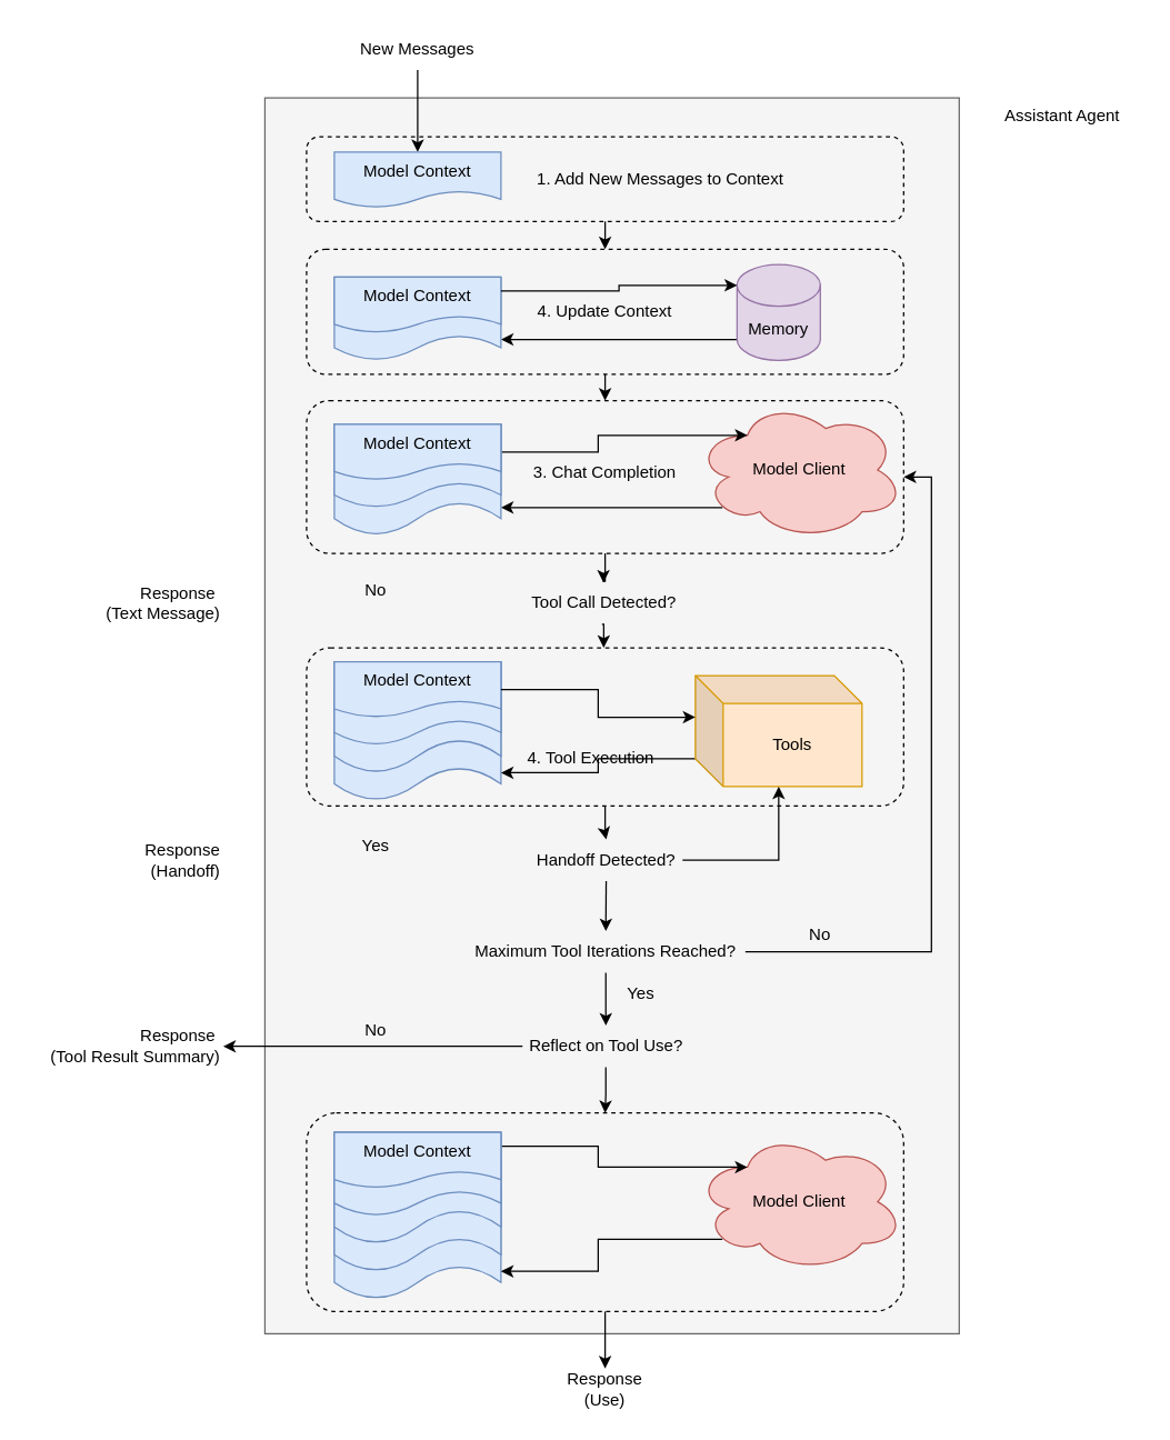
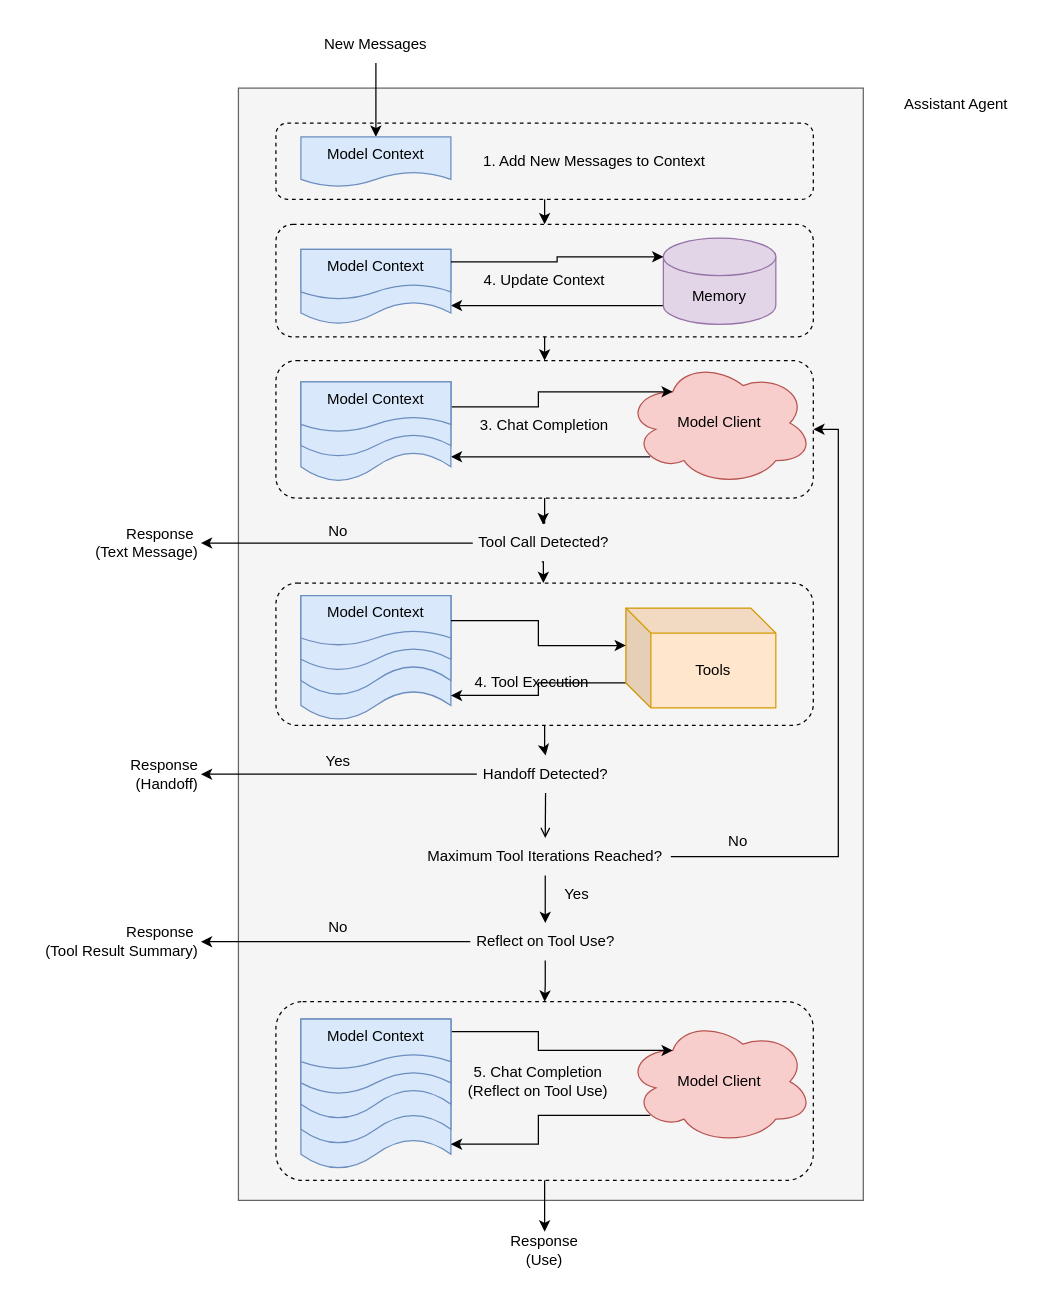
  <mxCell id="0" />
  <mxCell id="1" parent="0" />
  <mxCell id="2" value="" style="rounded=0;whiteSpace=wrap;html=1;fillColor=#f5f5f5;strokeColor=#666666;fontColor=#333333;" parent="1" vertex="1"><mxGeometry x="190" y="70" width="500" height="890" as="geometry" /></mxCell>
  <mxCell id="3" value="" style="rounded=1;whiteSpace=wrap;html=1;fillColor=none;dashed=1;" parent="1" vertex="1"><mxGeometry x="220" y="801" width="430" height="143" as="geometry" /></mxCell>
  <mxCell id="4" style="edgeStyle=orthogonalEdgeStyle;rounded=0;orthogonalLoop=1;jettySize=auto;html=1;exitX=0.5;exitY=1;exitDx=0;exitDy=0;entryX=0.5;entryY=0;entryDx=0;entryDy=0;" parent="1" source="5" target="7" edge="1"><mxGeometry relative="1" as="geometry" /></mxCell>
  <mxCell id="5" value="" style="rounded=1;whiteSpace=wrap;html=1;fillColor=none;dashed=1;" parent="1" vertex="1"><mxGeometry x="220" y="98" width="430" height="61" as="geometry" /></mxCell>
  <mxCell id="6" style="edgeStyle=orthogonalEdgeStyle;rounded=0;orthogonalLoop=1;jettySize=auto;html=1;exitX=0.5;exitY=1;exitDx=0;exitDy=0;entryX=0.5;entryY=0;entryDx=0;entryDy=0;" parent="1" source="7" target="9" edge="1"><mxGeometry relative="1" as="geometry" /></mxCell>
  <mxCell id="7" value="" style="rounded=1;whiteSpace=wrap;html=1;fillColor=none;dashed=1;" parent="1" vertex="1"><mxGeometry x="220" y="179" width="430" height="90" as="geometry" /></mxCell>
  <mxCell id="8" value="" style="edgeStyle=orthogonalEdgeStyle;rounded=0;orthogonalLoop=1;jettySize=auto;html=1;" parent="1" source="9" target="51" edge="1"><mxGeometry relative="1" as="geometry" /></mxCell>
  <mxCell id="9" value="" style="rounded=1;whiteSpace=wrap;html=1;fillColor=none;dashed=1;" parent="1" vertex="1"><mxGeometry x="220" y="288" width="430" height="110" as="geometry" /></mxCell>
  <mxCell id="10" value="" style="edgeStyle=orthogonalEdgeStyle;rounded=0;orthogonalLoop=1;jettySize=auto;html=1;" parent="1" source="11" target="61" edge="1"><mxGeometry relative="1" as="geometry" /></mxCell>
  <mxCell id="11" value="" style="rounded=1;whiteSpace=wrap;html=1;fillColor=none;dashed=1;" parent="1" vertex="1"><mxGeometry x="220" y="466" width="430" height="114" as="geometry" /></mxCell>
  <mxCell id="12" value="" style="edgeStyle=orthogonalEdgeStyle;rounded=0;orthogonalLoop=1;jettySize=auto;html=1;exitX=0.5;exitY=1;exitDx=0;exitDy=0;" parent="1" source="3" target="42" edge="1"><mxGeometry relative="1" as="geometry" /></mxCell>
  <mxCell id="13" value="Model Context" style="shape=document;whiteSpace=wrap;html=1;boundedLbl=1;fillColor=#dae8fc;strokeColor=#6c8ebf;" parent="1" vertex="1"><mxGeometry x="240" y="855" width="120" height="80" as="geometry" /></mxCell>
  <mxCell id="14" value="Model Context" style="shape=document;whiteSpace=wrap;html=1;boundedLbl=1;fillColor=#dae8fc;strokeColor=#6c8ebf;" parent="1" vertex="1"><mxGeometry x="240" y="496" width="120" height="80" as="geometry" /></mxCell>
  <mxCell id="15" style="edgeStyle=orthogonalEdgeStyle;rounded=0;orthogonalLoop=1;jettySize=auto;html=1;entryX=0.5;entryY=0;entryDx=0;entryDy=0;" parent="1" source="16" target="23" edge="1"><mxGeometry relative="1" as="geometry" /></mxCell>
  <mxCell id="16" value="New Messages" style="text;html=1;align=center;verticalAlign=middle;whiteSpace=wrap;rounded=0;" parent="1" vertex="1"><mxGeometry x="255" y="20" width="90" height="30" as="geometry" /></mxCell>
  <mxCell id="17" style="edgeStyle=orthogonalEdgeStyle;rounded=0;orthogonalLoop=1;jettySize=auto;html=1;exitX=0;exitY=1;exitDx=0;exitDy=-15;exitPerimeter=0;entryX=1;entryY=0.75;entryDx=0;entryDy=0;" parent="1" source="18" target="25" edge="1"><mxGeometry relative="1" as="geometry" /></mxCell>
- <mxCell id="18" value="Memory" style="shape=cylinder3;whiteSpace=wrap;html=1;boundedLbl=1;backgroundOutline=1;size=15;fillColor=#e1d5e7;strokeColor=#9673a6;" parent="1" vertex="1"><mxGeometry x="530" y="190" width="60" height="69" as="geometry" /></mxCell>
+ <mxCell id="18" value="Memory" style="shape=cylinder3;whiteSpace=wrap;html=1;boundedLbl=1;backgroundOutline=1;size=15;fillColor=#e1d5e7;strokeColor=#9673a6;" parent="1" vertex="1"><mxGeometry x="530" y="190" width="90" height="69" as="geometry" /></mxCell>
  <mxCell id="19" style="edgeStyle=orthogonalEdgeStyle;rounded=0;orthogonalLoop=1;jettySize=auto;html=1;exitX=0.13;exitY=0.77;exitDx=0;exitDy=0;exitPerimeter=0;entryX=1;entryY=0.75;entryDx=0;entryDy=0;" parent="1" source="20" target="46" edge="1"><mxGeometry relative="1" as="geometry" /></mxCell>
  <mxCell id="20" value="Model Client" style="ellipse;shape=cloud;whiteSpace=wrap;html=1;fillColor=#f8cecc;strokeColor=#b85450;" parent="1" vertex="1"><mxGeometry x="500" y="288" width="150" height="100" as="geometry" /></mxCell>
  <mxCell id="21" style="edgeStyle=orthogonalEdgeStyle;rounded=0;orthogonalLoop=1;jettySize=auto;html=1;exitX=0;exitY=0;exitDx=0;exitDy=60;exitPerimeter=0;entryX=1;entryY=0.75;entryDx=0;entryDy=0;" parent="1" source="22" target="14" edge="1"><mxGeometry relative="1" as="geometry" /></mxCell>
  <mxCell id="22" value="Tools" style="shape=cube;whiteSpace=wrap;html=1;boundedLbl=1;backgroundOutline=1;darkOpacity=0.05;darkOpacity2=0.1;fillColor=#ffe6cc;strokeColor=#d79b00;" parent="1" vertex="1"><mxGeometry x="500" y="486" width="120" height="80" as="geometry" /></mxCell>
  <mxCell id="23" value="Model Context" style="shape=document;whiteSpace=wrap;html=1;boundedLbl=1;fillColor=#dae8fc;strokeColor=#6c8ebf;" parent="1" vertex="1"><mxGeometry x="240" y="109" width="120" height="40" as="geometry" /></mxCell>
  <mxCell id="24" value="1. Add New Messages to Context" style="text;html=1;align=center;verticalAlign=middle;whiteSpace=wrap;rounded=0;" parent="1" vertex="1"><mxGeometry x="380" y="113.5" width="190" height="30" as="geometry" /></mxCell>
  <mxCell id="25" value="Model Context" style="shape=document;whiteSpace=wrap;html=1;boundedLbl=1;fillColor=#dae8fc;strokeColor=#6c8ebf;" parent="1" vertex="1"><mxGeometry x="240" y="199" width="120" height="60" as="geometry" /></mxCell>
  <mxCell id="26" value="4. Update Context" style="text;html=1;align=center;verticalAlign=middle;whiteSpace=wrap;rounded=0;" parent="1" vertex="1"><mxGeometry x="380" y="209" width="110" height="30" as="geometry" /></mxCell>
  <mxCell id="27" value="Model Context" style="shape=document;whiteSpace=wrap;html=1;boundedLbl=1;fillColor=#dae8fc;strokeColor=#6c8ebf;" parent="1" vertex="1"><mxGeometry x="240" y="199" width="120" height="40" as="geometry" /></mxCell>
  <mxCell id="28" style="edgeStyle=orthogonalEdgeStyle;rounded=0;orthogonalLoop=1;jettySize=auto;html=1;entryX=0.25;entryY=0.25;entryDx=0;entryDy=0;entryPerimeter=0;" parent="1" source="48" target="20" edge="1"><mxGeometry relative="1" as="geometry" /></mxCell>
  <mxCell id="29" value="3. Chat Completion" style="text;html=1;align=center;verticalAlign=middle;whiteSpace=wrap;rounded=0;" parent="1" vertex="1"><mxGeometry x="380" y="325" width="110" height="30" as="geometry" /></mxCell>
  <mxCell id="30" value="Model Context" style="shape=document;whiteSpace=wrap;html=1;boundedLbl=1;fillColor=#dae8fc;strokeColor=#6c8ebf;" parent="1" vertex="1"><mxGeometry x="240" y="476" width="120" height="80" as="geometry" /></mxCell>
  <mxCell id="31" value="Model Context" style="shape=document;whiteSpace=wrap;html=1;boundedLbl=1;fillColor=#dae8fc;strokeColor=#6c8ebf;" parent="1" vertex="1"><mxGeometry x="240" y="476" width="120" height="60" as="geometry" /></mxCell>
  <mxCell id="32" value="Model Context" style="shape=document;whiteSpace=wrap;html=1;boundedLbl=1;fillColor=#dae8fc;strokeColor=#6c8ebf;" parent="1" vertex="1"><mxGeometry x="240" y="476" width="120" height="40" as="geometry" /></mxCell>
  <mxCell id="33" value="4. Tool Execution" style="text;html=1;align=center;verticalAlign=middle;whiteSpace=wrap;rounded=0;" parent="1" vertex="1"><mxGeometry x="370" y="531" width="110" height="30" as="geometry" /></mxCell>
  <mxCell id="34" style="edgeStyle=orthogonalEdgeStyle;rounded=0;orthogonalLoop=1;jettySize=auto;html=1;exitX=0.13;exitY=0.77;exitDx=0;exitDy=0;exitPerimeter=0;entryX=1;entryY=0.75;entryDx=0;entryDy=0;" parent="1" source="35" target="13" edge="1"><mxGeometry relative="1" as="geometry"><mxPoint x="380" y="895" as="targetPoint" /></mxGeometry></mxCell>
  <mxCell id="35" value="Model Client" style="ellipse;shape=cloud;whiteSpace=wrap;html=1;fillColor=#f8cecc;strokeColor=#b85450;" parent="1" vertex="1"><mxGeometry x="500" y="815" width="150" height="100" as="geometry" /></mxCell>
  <mxCell id="36" style="edgeStyle=orthogonalEdgeStyle;rounded=0;orthogonalLoop=1;jettySize=auto;html=1;entryX=0.25;entryY=0.25;entryDx=0;entryDy=0;entryPerimeter=0;exitX=1;exitY=0.25;exitDx=0;exitDy=0;" parent="1" source="41" target="35" edge="1"><mxGeometry relative="1" as="geometry"><mxPoint x="380" y="855" as="sourcePoint" /></mxGeometry></mxCell>
+ <mxCell id="37" value="5. Chat Completion (Reflect on Tool Use)" style="text;html=1;align=center;verticalAlign=middle;whiteSpace=wrap;rounded=0;" parent="1" vertex="1"><mxGeometry x="365" y="850" width="130" height="30" as="geometry" /></mxCell>
  <mxCell id="38" value="Model Context" style="shape=document;whiteSpace=wrap;html=1;boundedLbl=1;fillColor=#dae8fc;strokeColor=#6c8ebf;" parent="1" vertex="1"><mxGeometry x="240" y="835" width="120" height="80" as="geometry" /></mxCell>
  <mxCell id="39" value="Model Context" style="shape=document;whiteSpace=wrap;html=1;boundedLbl=1;fillColor=#dae8fc;strokeColor=#6c8ebf;" parent="1" vertex="1"><mxGeometry x="240" y="815" width="120" height="80" as="geometry" /></mxCell>
  <mxCell id="40" value="Model Context" style="shape=document;whiteSpace=wrap;html=1;boundedLbl=1;fillColor=#dae8fc;strokeColor=#6c8ebf;" parent="1" vertex="1"><mxGeometry x="240" y="815" width="120" height="60" as="geometry" /></mxCell>
  <mxCell id="41" value="Model Context" style="shape=document;whiteSpace=wrap;html=1;boundedLbl=1;fillColor=#dae8fc;strokeColor=#6c8ebf;" parent="1" vertex="1"><mxGeometry x="240" y="815" width="120" height="40" as="geometry" /></mxCell>
  <mxCell id="42" value="Response&lt;div&gt;(Use)&lt;/div&gt;" style="text;html=1;align=center;verticalAlign=middle;whiteSpace=wrap;rounded=0;" parent="1" vertex="1"><mxGeometry x="405" y="985" width="60" height="30" as="geometry" /></mxCell>
  <mxCell id="43" value="Response&amp;nbsp;&lt;div&gt;(Tool Result Summary)&lt;/div&gt;" style="text;html=1;align=right;verticalAlign=middle;whiteSpace=wrap;rounded=0;" parent="1" vertex="1"><mxGeometry x="20" y="738" width="140" height="30" as="geometry" /></mxCell>
  <mxCell id="44" value="Response&amp;nbsp;&lt;div&gt;&lt;span style=&quot;background-color: initial;&quot;&gt;(Text Message)&lt;/span&gt;&lt;/div&gt;" style="text;html=1;align=right;verticalAlign=middle;whiteSpace=wrap;rounded=0;" parent="1" vertex="1"><mxGeometry x="20" y="419" width="140" height="30" as="geometry" /></mxCell>
  <mxCell id="45" style="edgeStyle=orthogonalEdgeStyle;rounded=0;orthogonalLoop=1;jettySize=auto;html=1;exitX=1;exitY=0.25;exitDx=0;exitDy=0;entryX=0;entryY=0;entryDx=0;entryDy=15;entryPerimeter=0;" parent="1" source="27" target="18" edge="1"><mxGeometry relative="1" as="geometry" /></mxCell>
  <mxCell id="46" value="Model Context" style="shape=document;whiteSpace=wrap;html=1;boundedLbl=1;fillColor=#dae8fc;strokeColor=#6c8ebf;" parent="1" vertex="1"><mxGeometry x="240" y="305" width="120" height="80" as="geometry" /></mxCell>
  <mxCell id="47" value="Model Context" style="shape=document;whiteSpace=wrap;html=1;boundedLbl=1;fillColor=#dae8fc;strokeColor=#6c8ebf;" parent="1" vertex="1"><mxGeometry x="240" y="305" width="120" height="60" as="geometry" /></mxCell>
  <mxCell id="48" value="Model Context" style="shape=document;whiteSpace=wrap;html=1;boundedLbl=1;fillColor=#dae8fc;strokeColor=#6c8ebf;" parent="1" vertex="1"><mxGeometry x="240" y="305" width="120" height="40" as="geometry" /></mxCell>
+ <mxCell id="49" style="edgeStyle=orthogonalEdgeStyle;rounded=0;orthogonalLoop=1;jettySize=auto;html=1;" parent="1" source="51" target="44" edge="1"><mxGeometry relative="1" as="geometry" /></mxCell>
  <mxCell id="50" style="edgeStyle=orthogonalEdgeStyle;rounded=0;orthogonalLoop=1;jettySize=auto;html=1;exitX=0.5;exitY=1;exitDx=0;exitDy=0;entryX=0.5;entryY=0;entryDx=0;entryDy=0;" parent="1" edge="1"><mxGeometry relative="1" as="geometry"><mxPoint x="432.75" y="449" as="sourcePoint" /><mxPoint x="434" y="466" as="targetPoint" /></mxGeometry></mxCell>
  <mxCell id="51" value="Tool Call Detected?" style="text;html=1;align=center;verticalAlign=middle;whiteSpace=wrap;rounded=0;" parent="1" vertex="1"><mxGeometry x="377.5" y="419" width="112.5" height="30" as="geometry" /></mxCell>
  <mxCell id="52" style="edgeStyle=orthogonalEdgeStyle;rounded=0;orthogonalLoop=1;jettySize=auto;html=1;entryX=1;entryY=0.5;entryDx=0;entryDy=0;" parent="1" source="54" target="43" edge="1"><mxGeometry relative="1" as="geometry" /></mxCell>
  <mxCell id="53" value="" style="edgeStyle=orthogonalEdgeStyle;rounded=0;orthogonalLoop=1;jettySize=auto;html=1;entryX=0.5;entryY=0;entryDx=0;entryDy=0;" parent="1" source="54" target="3" edge="1"><mxGeometry relative="1" as="geometry" /></mxCell>
  <mxCell id="54" value="Reflect on Tool Use?" style="text;html=1;align=center;verticalAlign=middle;whiteSpace=wrap;rounded=0;" parent="1" vertex="1"><mxGeometry x="375.5" y="738" width="120" height="30" as="geometry" /></mxCell>
  <mxCell id="55" value="No" style="text;html=1;align=center;verticalAlign=middle;whiteSpace=wrap;rounded=0;" parent="1" vertex="1"><mxGeometry x="240" y="410" width="60" height="30" as="geometry" /></mxCell>
  <mxCell id="56" value="No" style="text;html=1;align=center;verticalAlign=middle;whiteSpace=wrap;rounded=0;" parent="1" vertex="1"><mxGeometry x="240" y="727" width="60" height="30" as="geometry" /></mxCell>
  <mxCell id="57" style="edgeStyle=orthogonalEdgeStyle;rounded=0;orthogonalLoop=1;jettySize=auto;html=1;exitX=1;exitY=0.5;exitDx=0;exitDy=0;entryX=0;entryY=0;entryDx=0;entryDy=30;entryPerimeter=0;" parent="1" source="32" target="22" edge="1"><mxGeometry relative="1" as="geometry" /></mxCell>
- <mxCell id="58" style="edgeStyle=orthogonalEdgeStyle;rounded=0;orthogonalLoop=1;jettySize=auto;html=1;" parent="1" source="61" target="22" edge="1"><mxGeometry relative="1" as="geometry" /></mxCell>
+ <mxCell id="58" style="edgeStyle=orthogonalEdgeStyle;rounded=0;orthogonalLoop=1;jettySize=auto;html=1;entryX=1;entryY=0.5;entryDx=0;entryDy=0;" parent="1" source="61" target="62" edge="1"><mxGeometry relative="1" as="geometry" /></mxCell>
  <mxCell id="59" style="edgeStyle=orthogonalEdgeStyle;rounded=0;orthogonalLoop=1;jettySize=auto;html=1;exitX=0.5;exitY=1;exitDx=0;exitDy=0;entryX=0.5;entryY=0;entryDx=0;entryDy=0;" parent="1" source="66" target="54" edge="1"><mxGeometry relative="1" as="geometry" /></mxCell>
- <mxCell id="60" style="edgeStyle=orthogonalEdgeStyle;rounded=0;orthogonalLoop=1;jettySize=auto;html=1;exitX=0.5;exitY=1;exitDx=0;exitDy=0;entryX=0.5;entryY=0;entryDx=0;entryDy=0;" edge="1" parent="1" source="61" target="66"><mxGeometry relative="1" as="geometry" /></mxCell>
+ <mxCell id="60" style="edgeStyle=orthogonalEdgeStyle;rounded=0;orthogonalLoop=1;jettySize=auto;html=1;exitX=0.5;exitY=1;exitDx=0;exitDy=0;entryX=0.5;entryY=0;entryDx=0;entryDy=0;endArrow=open;" edge="1" parent="1" source="61" target="66"><mxGeometry relative="1" as="geometry" /></mxCell>
  <mxCell id="61" value="Handoff Detected?" style="text;html=1;align=center;verticalAlign=middle;whiteSpace=wrap;rounded=0;shadow=1;" parent="1" vertex="1"><mxGeometry x="380.75" y="604" width="110" height="30" as="geometry" /></mxCell>
  <mxCell id="62" value="Response&lt;div&gt;(Handoff)&lt;/div&gt;" style="text;html=1;align=right;verticalAlign=middle;whiteSpace=wrap;rounded=0;" parent="1" vertex="1"><mxGeometry x="100" y="604" width="60" height="30" as="geometry" /></mxCell>
  <mxCell id="63" value="Yes" style="text;html=1;align=center;verticalAlign=middle;whiteSpace=wrap;rounded=0;" parent="1" vertex="1"><mxGeometry x="240" y="594" width="60" height="30" as="geometry" /></mxCell>
  <mxCell id="64" value="Assistant Agent" style="text;html=1;align=center;verticalAlign=middle;whiteSpace=wrap;rounded=0;" parent="1" vertex="1"><mxGeometry x="710" y="68" width="109.25" height="30" as="geometry" /></mxCell>
  <mxCell id="65" style="edgeStyle=orthogonalEdgeStyle;rounded=0;orthogonalLoop=1;jettySize=auto;html=1;entryX=1;entryY=0.5;entryDx=0;entryDy=0;" edge="1" parent="1" source="66" target="9"><mxGeometry relative="1" as="geometry"><Array as="points"><mxPoint x="670" y="685" /><mxPoint x="670" y="343" /></Array></mxGeometry></mxCell>
  <mxCell id="66" value="Maximum Tool Iterations Reached?" style="text;html=1;align=center;verticalAlign=middle;whiteSpace=wrap;rounded=0;" vertex="1" parent="1"><mxGeometry x="335" y="670" width="201" height="30" as="geometry" /></mxCell>
  <mxCell id="67" value="Yes" style="text;html=1;align=center;verticalAlign=middle;whiteSpace=wrap;rounded=0;" vertex="1" parent="1"><mxGeometry x="430.75" y="700" width="60" height="30" as="geometry" /></mxCell>
  <mxCell id="68" value="No" style="text;html=1;align=center;verticalAlign=middle;whiteSpace=wrap;rounded=0;" vertex="1" parent="1"><mxGeometry x="560" y="658" width="60" height="30" as="geometry" /></mxCell>
